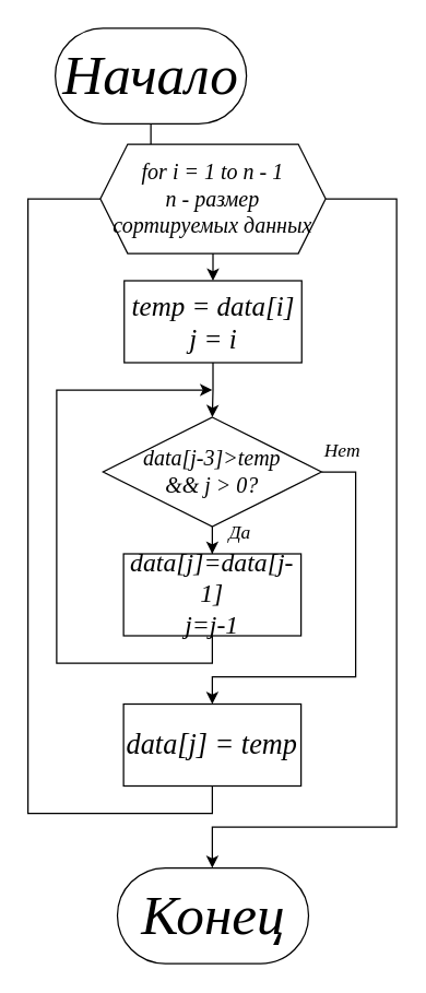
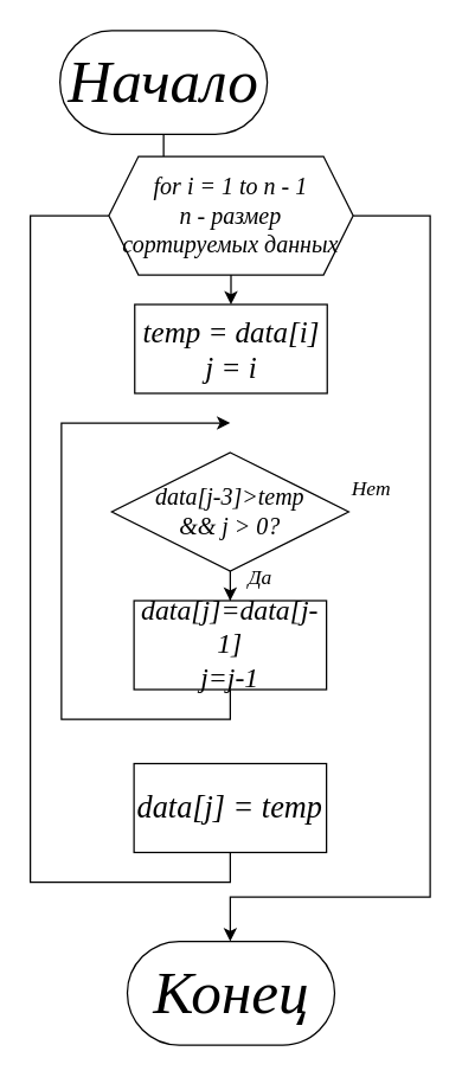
  <mxCell id="0" />
  <mxCell id="1" parent="0" />
  <mxCell id="2" style="edgeStyle=orthogonalEdgeStyle;rounded=0;orthogonalLoop=1;jettySize=auto;html=1;entryX=0.5;entryY=0;entryDx=0;entryDy=0;fontFamily=GOST Type B;fontStyle=2" parent="1" source="3" edge="1"><mxGeometry relative="1" as="geometry"><mxPoint x="155" y="105" as="targetPoint" /></mxGeometry></mxCell>
  <mxCell id="3" value="&lt;font style=&quot;font-size: 41px;&quot;&gt;Начало&lt;/font&gt;" style="rounded=1;whiteSpace=wrap;html=1;arcSize=50;fontFamily=GOST Type B;fontStyle=2;fontSize=32;" parent="1" vertex="1"><mxGeometry x="40" y="20" width="140" height="70" as="geometry" /></mxCell>
  <mxCell id="4" style="edgeStyle=orthogonalEdgeStyle;rounded=0;orthogonalLoop=1;jettySize=auto;html=1;fontFamily=GOST Type B;fontStyle=2" parent="1" source="6" edge="1"><mxGeometry relative="1" as="geometry"><mxPoint x="155.529" y="205" as="targetPoint" /></mxGeometry></mxCell>
  <mxCell id="5" style="edgeStyle=orthogonalEdgeStyle;rounded=0;orthogonalLoop=1;jettySize=auto;html=1;fontFamily=GOST Type B;fontStyle=2;" parent="1" source="6" edge="1"><mxGeometry relative="1" as="geometry"><mxPoint x="155" y="635" as="targetPoint" /><Array as="points"><mxPoint x="290" y="145" /><mxPoint x="290" y="605" /><mxPoint x="155" y="605" /></Array></mxGeometry></mxCell>
  <mxCell id="6" value="&lt;font style=&quot;font-size: 16px;&quot;&gt;for i = 1 to n - 1&lt;br style=&quot;&quot;&gt;n - размер &lt;br&gt;сортируемых данных&lt;/font&gt;" style="shape=hexagon;perimeter=hexagonPerimeter2;whiteSpace=wrap;html=1;fixedSize=1;fontFamily=GOST Type B;fontStyle=2;fontSize=14;" parent="1" vertex="1"><mxGeometry x="73" y="105" width="165" height="80" as="geometry" /></mxCell>
  <mxCell id="7" value="Нет" style="text;html=1;align=center;verticalAlign=middle;resizable=0;points=[];autosize=1;strokeColor=none;fillColor=none;fontFamily=GOST Type B;fontStyle=2;fontSize=14;" parent="1" vertex="1"><mxGeometry x="225" y="315" width="50" height="30" as="geometry" /></mxCell>
- <mxCell id="8" style="edgeStyle=orthogonalEdgeStyle;rounded=0;orthogonalLoop=1;jettySize=auto;html=1;entryX=0.5;entryY=0;entryDx=0;entryDy=0;" parent="1" source="9" target="12" edge="1"><mxGeometry relative="1" as="geometry" /></mxCell>
  <mxCell id="9" value="&lt;font style=&quot;font-size: 20px;&quot;&gt;temp = data[i]&lt;br&gt;j = i&lt;/font&gt;" style="rounded=0;whiteSpace=wrap;html=1;fontFamily=GOST Type B;fontStyle=2;fontSize=14;" parent="1" vertex="1"><mxGeometry x="90.5" y="205" width="130" height="60" as="geometry" /></mxCell>
  <mxCell id="10" style="edgeStyle=orthogonalEdgeStyle;rounded=0;orthogonalLoop=1;jettySize=auto;html=1;entryX=0.5;entryY=0;entryDx=0;entryDy=0;" parent="1" source="12" target="14" edge="1"><mxGeometry relative="1" as="geometry" /></mxCell>
- <mxCell id="11" style="edgeStyle=orthogonalEdgeStyle;rounded=0;orthogonalLoop=1;jettySize=auto;html=1;entryX=0.5;entryY=0;entryDx=0;entryDy=0;" parent="1" source="12" target="17" edge="1"><mxGeometry relative="1" as="geometry"><mxPoint x="270" y="515" as="targetPoint" /><Array as="points"><mxPoint x="260" y="345" /><mxPoint x="260" y="495" /><mxPoint x="155" y="495" /></Array></mxGeometry></mxCell>
  <mxCell id="12" value="&lt;font style=&quot;font-size: 16px;&quot;&gt;data[j-3]&amp;gt;temp&lt;br&gt;&amp;amp;&amp;amp; j &amp;gt; 0?&lt;/font&gt;" style="rhombus;whiteSpace=wrap;html=1;fontFamily=GOST Type B;fontStyle=2;fontSize=13;" parent="1" vertex="1"><mxGeometry x="75" y="305" width="160" height="80" as="geometry" /></mxCell>
  <mxCell id="13" style="edgeStyle=orthogonalEdgeStyle;rounded=0;orthogonalLoop=1;jettySize=auto;html=1;" parent="1" source="14" edge="1"><mxGeometry relative="1" as="geometry"><mxPoint x="155" y="285" as="targetPoint" /><Array as="points"><mxPoint x="155" y="485" /><mxPoint x="41" y="485" /><mxPoint x="41" y="285" /></Array></mxGeometry></mxCell>
  <mxCell id="14" value="&lt;font style=&quot;font-size: 19px;&quot;&gt;data[j]=data[j-1]&lt;br&gt;j=j-1&lt;/font&gt;" style="rounded=0;whiteSpace=wrap;html=1;fontFamily=GOST Type B;fontStyle=2;fontSize=14;" parent="1" vertex="1"><mxGeometry x="90" y="405" width="130" height="60" as="geometry" /></mxCell>
  <mxCell id="15" value="Да" style="text;html=1;align=center;verticalAlign=middle;resizable=0;points=[];autosize=1;strokeColor=none;fillColor=none;fontFamily=GOST Type B;fontStyle=2;fontSize=14;" parent="1" vertex="1"><mxGeometry x="155" y="375" width="40" height="30" as="geometry" /></mxCell>
  <mxCell id="16" style="edgeStyle=orthogonalEdgeStyle;rounded=0;orthogonalLoop=1;jettySize=auto;html=1;entryX=0;entryY=0.5;entryDx=0;entryDy=0;endArrow=none;" parent="1" source="17" target="6" edge="1"><mxGeometry relative="1" as="geometry"><mxPoint x="-20" y="145" as="targetPoint" /><Array as="points"><mxPoint x="155" y="595" /><mxPoint x="20" y="595" /><mxPoint x="20" y="145" /></Array></mxGeometry></mxCell>
  <mxCell id="17" value="&lt;font style=&quot;font-size: 21px;&quot;&gt;data[j] = temp&lt;/font&gt;" style="rounded=0;whiteSpace=wrap;html=1;fontFamily=GOST Type B;fontStyle=2;fontSize=14;" parent="1" vertex="1"><mxGeometry x="90" y="515" width="130" height="60" as="geometry" /></mxCell>
  <mxCell id="18" value="&lt;font style=&quot;font-size: 41px;&quot;&gt;Конец&lt;/font&gt;" style="rounded=1;whiteSpace=wrap;html=1;arcSize=50;fontFamily=GOST Type B;fontStyle=2;fontSize=32;" parent="1" vertex="1"><mxGeometry x="85.5" y="635" width="140" height="70" as="geometry" /></mxCell>
